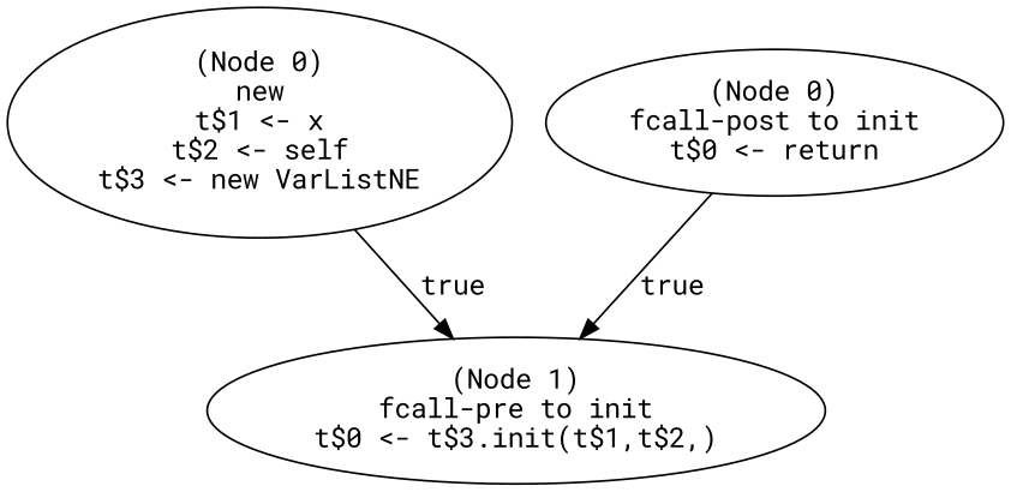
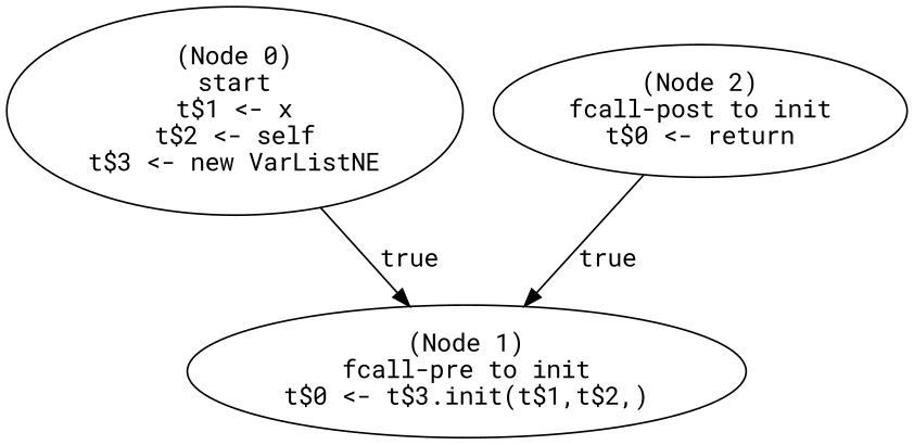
  digraph {
    fontname="Roboto Mono"
    node [fontname="Roboto Mono"]
    edge [fontname="Roboto Mono"]
-   n1 [label="(Node 0)\nnew\nt$1 <- x\nt$2 <- self\nt$3 <- new VarListNE\n"]
+   n1 [label="(Node 0)\nstart\nt$1 <- x\nt$2 <- self\nt$3 <- new VarListNE\n"]
    n2 [label="(Node 1)\nfcall-pre to init\nt$0 <- t$3.init(t$1,t$2,)\n"]
-   n3 [label="(Node 0)\nfcall-post to init\nt$0 <- return\n"]
+   n3 [label="(Node 2)\nfcall-post to init\nt$0 <- return\n"]
    n1 -> n2 [label=true]
    n3 -> n2 [label=true]
  }
